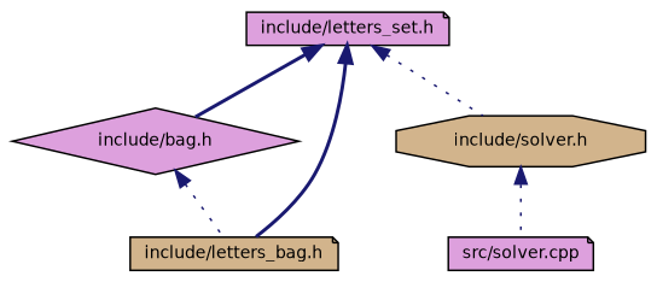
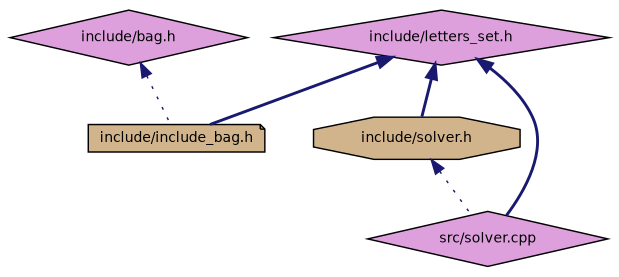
  digraph {
    node [color=black fillcolor=plum fontname=Helvetica fontsize=10 shape=diamond style=filled]
    edge [color=midnightblue dir=back fontname=Helvetica fontsize=10 labelfontname=Helvetica labelfontsize=10 style=dotted]
-   n1 [fontcolor=black height=0.2 label="include/letters_set.h" shape=note width=0.4]
+   n1 [fontcolor=black height=0.2 label="include/letters_set.h" width=0.4]
    n2 [height=0.2 label="include/bag.h" width=0.4]
-   n3 [fillcolor=tan height=0.2 label="include/letters_bag.h" shape=note width=0.4]
+   n3 [fillcolor=tan height=0.2 label="include/include_bag.h" shape=note width=0.4]
    n4 [fillcolor=tan height=0.2 label="include/solver.h" shape=octagon width=0.4]
-   n5 [height=0.2 label="src/solver.cpp" shape=note width=0.4]
-   n1 -> n2 [style=bold]
+   n5 [height=0.2 label="src/solver.cpp" width=0.4]
+   n1 -> n5 [style=bold]
    n1 -> n3 [style=bold]
-   n1 -> n4
+   n1 -> n4 [style=bold]
    n2 -> n3
    n4 -> n5
  }
